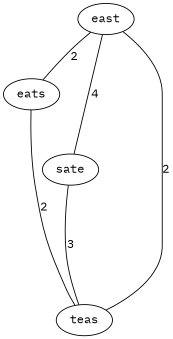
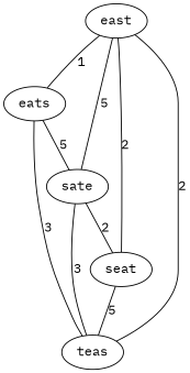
  graph {
    fontname="IBM Plex Mono"
    node [fontname="IBM Plex Mono"]
    edge [fontname="IBM Plex Mono"]
    east
    eats
    sate
+   seat
    teas
-   east -- eats [label=2]
-   east -- sate [label=4]
+   east -- eats [label=1]
+   east -- sate [label=5]
+   east -- seat [label=2]
    east -- teas [label=2]
-   eats -- teas [label=2]
+   eats -- sate [label=5]
+   eats -- teas [label=3]
+   sate -- seat [label=2]
    sate -- teas [label=3]
+   seat -- teas [label=5]
  }
